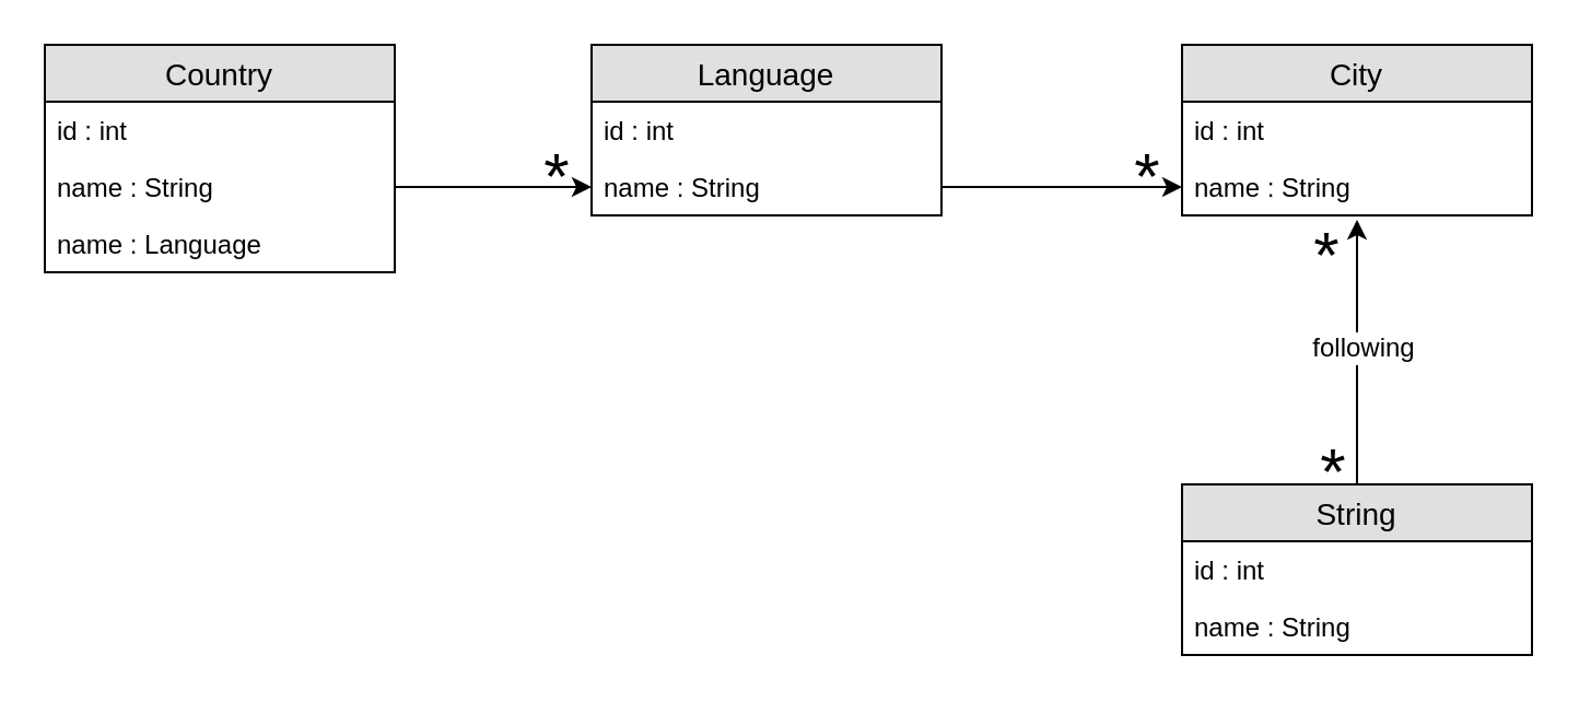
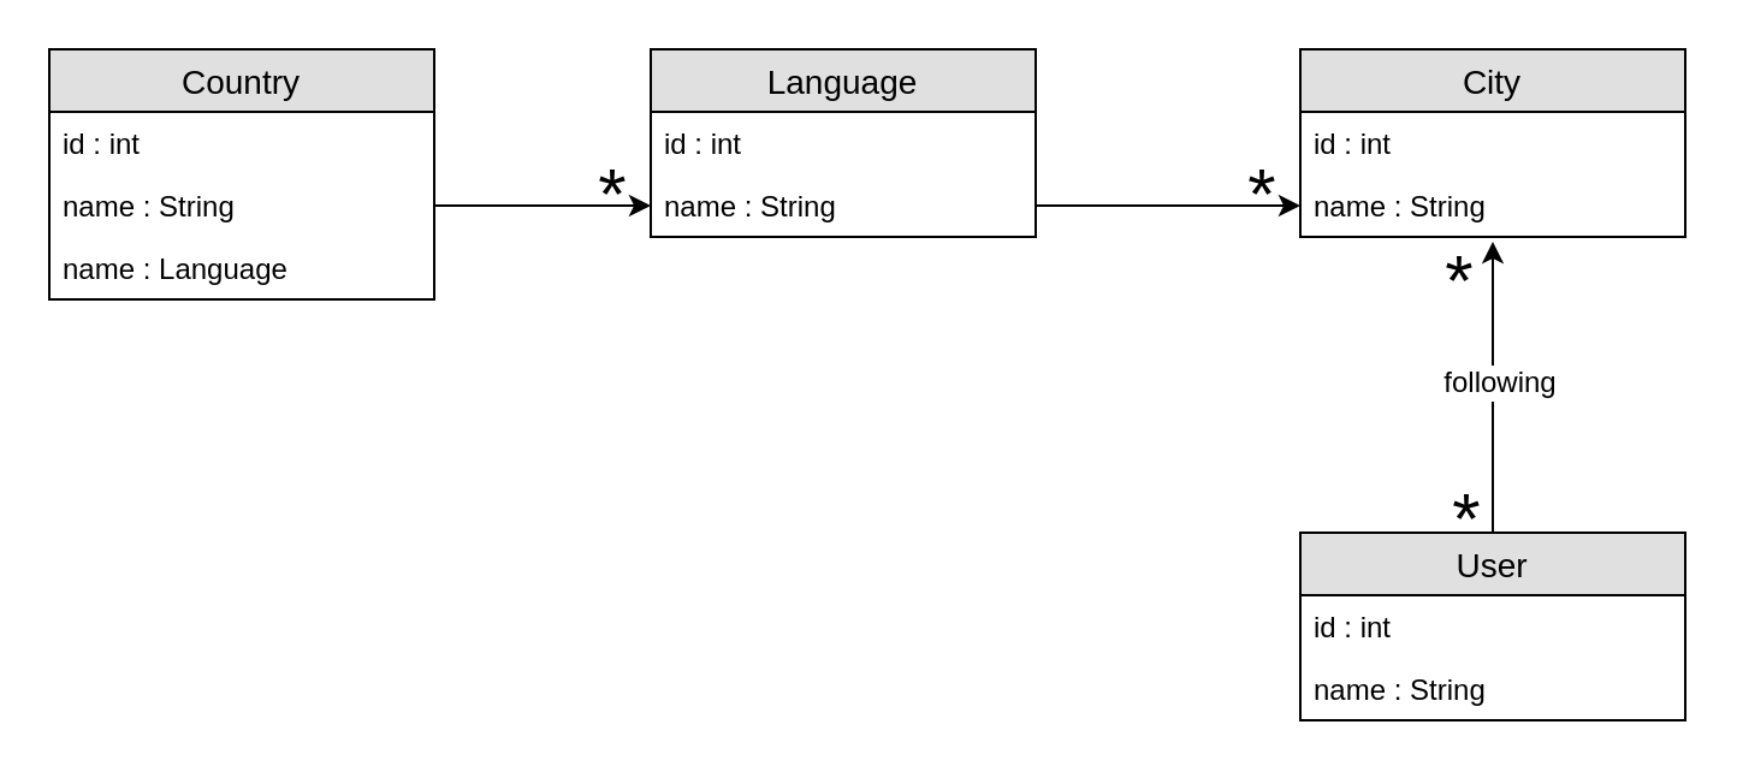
  <mxCell id="0" />
  <mxCell id="1" parent="0" />
  <mxCell id="2" value="Country" style="swimlane;fontStyle=0;childLayout=stackLayout;horizontal=1;startSize=26;fillColor=#e0e0e0;horizontalStack=0;resizeParent=1;resizeParentMax=0;resizeLast=0;collapsible=1;marginBottom=0;swimlaneFillColor=#ffffff;align=center;fontSize=14;" vertex="1" parent="1"><mxGeometry x="20" y="20" width="160" height="104" as="geometry" /></mxCell>
  <mxCell id="3" value="id : int&#10;" style="text;strokeColor=none;fillColor=none;spacingLeft=4;spacingRight=4;overflow=hidden;rotatable=0;points=[[0,0.5],[1,0.5]];portConstraint=eastwest;fontSize=12;" vertex="1" parent="2"><mxGeometry y="26" width="160" height="26" as="geometry" /></mxCell>
  <mxCell id="4" value="name : String&#10;" style="text;strokeColor=none;fillColor=none;spacingLeft=4;spacingRight=4;overflow=hidden;rotatable=0;points=[[0,0.5],[1,0.5]];portConstraint=eastwest;fontSize=12;" vertex="1" parent="2"><mxGeometry y="52" width="160" height="26" as="geometry" /></mxCell>
  <mxCell id="5" value="name : Language&#10;" style="text;strokeColor=none;fillColor=none;spacingLeft=4;spacingRight=4;overflow=hidden;rotatable=0;points=[[0,0.5],[1,0.5]];portConstraint=eastwest;fontSize=12;" vertex="1" parent="2"><mxGeometry y="78" width="160" height="26" as="geometry" /></mxCell>
  <mxCell id="6" style="edgeStyle=orthogonalEdgeStyle;rounded=0;orthogonalLoop=1;jettySize=auto;html=1;exitX=1;exitY=0.5;exitDx=0;exitDy=0;entryX=0;entryY=0.5;entryDx=0;entryDy=0;" edge="1" parent="1" source="4" target="12"><mxGeometry relative="1" as="geometry" /></mxCell>
  <mxCell id="7" value="&lt;div style=&quot;font-size: 30px&quot;&gt;&lt;font style=&quot;font-size: 30px&quot;&gt;*&lt;/font&gt;&lt;/div&gt;" style="text;html=1;align=center;verticalAlign=middle;resizable=0;points=[];labelBackgroundColor=none;" vertex="1" connectable="0" parent="6"><mxGeometry x="0.723" y="-2" relative="1" as="geometry"><mxPoint x="-5" y="-8" as="offset" /></mxGeometry></mxCell>
  <mxCell id="8" value="&lt;div style=&quot;font-size: 30px&quot;&gt;&lt;font style=&quot;font-size: 30px&quot;&gt;*&lt;/font&gt;&lt;/div&gt;" style="text;html=1;align=center;verticalAlign=middle;resizable=0;points=[];labelBackgroundColor=none;" vertex="1" connectable="0" parent="1"><mxGeometry x="525" y="86" as="geometry"><mxPoint x="-2" y="-7" as="offset" /></mxGeometry></mxCell>
  <mxCell id="9" style="edgeStyle=orthogonalEdgeStyle;rounded=0;orthogonalLoop=1;jettySize=auto;html=1;entryX=0;entryY=0.5;entryDx=0;entryDy=0;exitX=1;exitY=0.5;exitDx=0;exitDy=0;" edge="1" parent="1" source="12" target="15"><mxGeometry relative="1" as="geometry" /></mxCell>
  <mxCell id="10" value="Language" style="swimlane;fontStyle=0;childLayout=stackLayout;horizontal=1;startSize=26;fillColor=#e0e0e0;horizontalStack=0;resizeParent=1;resizeParentMax=0;resizeLast=0;collapsible=1;marginBottom=0;swimlaneFillColor=#ffffff;align=center;fontSize=14;" vertex="1" parent="1"><mxGeometry x="270" y="20" width="160" height="78" as="geometry" /></mxCell>
  <mxCell id="11" value="id : int" style="text;strokeColor=none;fillColor=none;spacingLeft=4;spacingRight=4;overflow=hidden;rotatable=0;points=[[0,0.5],[1,0.5]];portConstraint=eastwest;fontSize=12;" vertex="1" parent="10"><mxGeometry y="26" width="160" height="26" as="geometry" /></mxCell>
  <mxCell id="12" value="name : String" style="text;strokeColor=none;fillColor=none;spacingLeft=4;spacingRight=4;overflow=hidden;rotatable=0;points=[[0,0.5],[1,0.5]];portConstraint=eastwest;fontSize=12;" vertex="1" parent="10"><mxGeometry y="52" width="160" height="26" as="geometry" /></mxCell>
  <mxCell id="13" value="City" style="swimlane;fontStyle=0;childLayout=stackLayout;horizontal=1;startSize=26;fillColor=#e0e0e0;horizontalStack=0;resizeParent=1;resizeParentMax=0;resizeLast=0;collapsible=1;marginBottom=0;swimlaneFillColor=#ffffff;align=center;fontSize=14;" vertex="1" parent="1"><mxGeometry x="540" y="20" width="160" height="78" as="geometry" /></mxCell>
  <mxCell id="14" value="id : int&#10;" style="text;strokeColor=none;fillColor=none;spacingLeft=4;spacingRight=4;overflow=hidden;rotatable=0;points=[[0,0.5],[1,0.5]];portConstraint=eastwest;fontSize=12;" vertex="1" parent="13"><mxGeometry y="26" width="160" height="26" as="geometry" /></mxCell>
  <mxCell id="15" value="name : String" style="text;strokeColor=none;fillColor=none;spacingLeft=4;spacingRight=4;overflow=hidden;rotatable=0;points=[[0,0.5],[1,0.5]];portConstraint=eastwest;fontSize=12;" vertex="1" parent="13"><mxGeometry y="52" width="160" height="26" as="geometry" /></mxCell>
  <mxCell id="16" style="edgeStyle=orthogonalEdgeStyle;rounded=0;orthogonalLoop=1;jettySize=auto;html=1;" edge="1" parent="1" source="18"><mxGeometry relative="1" as="geometry"><mxPoint x="620" y="100" as="targetPoint" /></mxGeometry></mxCell>
  <mxCell id="17" value="&lt;font style=&quot;font-size: 12px&quot;&gt;following&lt;/font&gt;" style="text;html=1;align=center;verticalAlign=middle;resizable=0;points=[];labelBackgroundColor=#ffffff;" vertex="1" connectable="0" parent="16"><mxGeometry x="0.24" y="-3" relative="1" as="geometry"><mxPoint x="-1" y="12" as="offset" /></mxGeometry></mxCell>
- <mxCell id="18" value="String" style="swimlane;fontStyle=0;childLayout=stackLayout;horizontal=1;startSize=26;fillColor=#e0e0e0;horizontalStack=0;resizeParent=1;resizeParentMax=0;resizeLast=0;collapsible=1;marginBottom=0;swimlaneFillColor=#ffffff;align=center;fontSize=14;" vertex="1" parent="1"><mxGeometry x="540" y="221" width="160" height="78" as="geometry" /></mxCell>
+ <mxCell id="18" value="User" style="swimlane;fontStyle=0;childLayout=stackLayout;horizontal=1;startSize=26;fillColor=#e0e0e0;horizontalStack=0;resizeParent=1;resizeParentMax=0;resizeLast=0;collapsible=1;marginBottom=0;swimlaneFillColor=#ffffff;align=center;fontSize=14;" vertex="1" parent="1"><mxGeometry x="540" y="221" width="160" height="78" as="geometry" /></mxCell>
  <mxCell id="19" value="id : int&#10;" style="text;strokeColor=none;fillColor=none;spacingLeft=4;spacingRight=4;overflow=hidden;rotatable=0;points=[[0,0.5],[1,0.5]];portConstraint=eastwest;fontSize=12;" vertex="1" parent="18"><mxGeometry y="26" width="160" height="26" as="geometry" /></mxCell>
  <mxCell id="20" value="name : String" style="text;strokeColor=none;fillColor=none;spacingLeft=4;spacingRight=4;overflow=hidden;rotatable=0;points=[[0,0.5],[1,0.5]];portConstraint=eastwest;fontSize=12;" vertex="1" parent="18"><mxGeometry y="52" width="160" height="26" as="geometry" /></mxCell>
  <mxCell id="21" value="&lt;div style=&quot;font-size: 30px&quot;&gt;&lt;font style=&quot;font-size: 30px&quot;&gt;*&lt;/font&gt;&lt;/div&gt;" style="text;html=1;align=center;verticalAlign=middle;resizable=0;points=[];labelBackgroundColor=none;" vertex="1" connectable="0" parent="1"><mxGeometry x="607" y="122" as="geometry"><mxPoint x="-2" y="-7" as="offset" /></mxGeometry></mxCell>
  <mxCell id="22" value="&lt;div style=&quot;font-size: 30px&quot;&gt;&lt;font style=&quot;font-size: 30px&quot;&gt;*&lt;/font&gt;&lt;/div&gt;" style="text;html=1;align=center;verticalAlign=middle;resizable=0;points=[];labelBackgroundColor=none;" vertex="1" connectable="0" parent="1"><mxGeometry x="610" y="221" as="geometry"><mxPoint x="-2" y="-7" as="offset" /></mxGeometry></mxCell>
